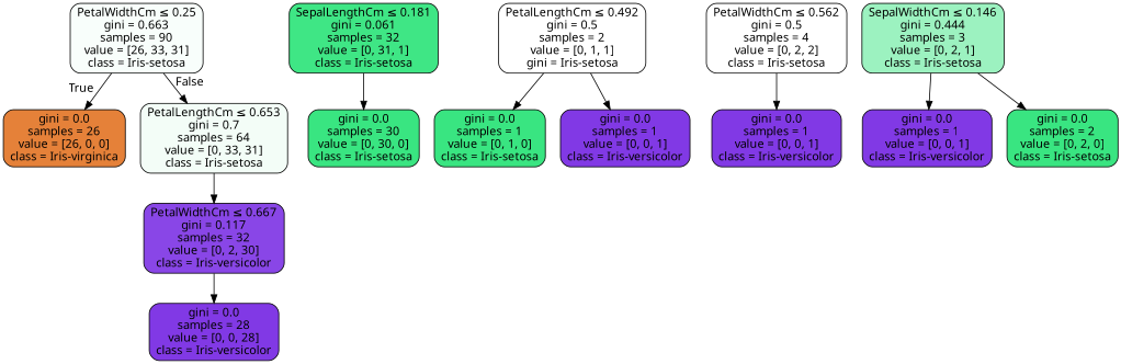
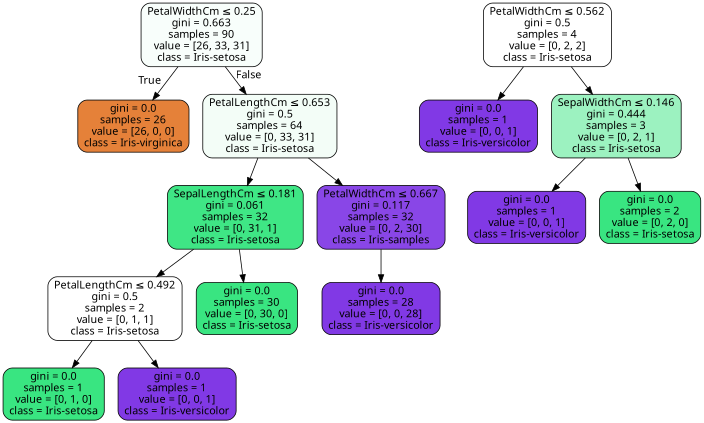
  digraph {
    fontname="Noto Sans"
    node [color=black fillcolor="#8139e5" fontname="Noto Sans" shape=box style="filled, rounded"]
    edge [fontname="Noto Sans"]
    n1 [fillcolor="#f8fefb" label=<PetalWidthCm &le; 0.25<br/>gini = 0.663<br/>samples = 90<br/>value = [26, 33, 31]<br/>class = Iris-setosa>]
    n2 [fillcolor="#e58139" label=<gini = 0.0<br/>samples = 26<br/>value = [26, 0, 0]<br/>class = Iris-virginica>]
-   n3 [fillcolor="#f3fdf7" label=<PetalLengthCm &le; 0.653<br/>gini = 0.7<br/>samples = 64<br/>value = [0, 33, 31]<br/>class = Iris-setosa>]
+   n3 [fillcolor="#f3fdf7" label=<PetalLengthCm &le; 0.653<br/>gini = 0.5<br/>samples = 64<br/>value = [0, 33, 31]<br/>class = Iris-setosa>]
    n4 [fillcolor="#3fe685" label=<SepalLengthCm &le; 0.181<br/>gini = 0.061<br/>samples = 32<br/>value = [0, 31, 1]<br/>class = Iris-setosa>]
-   n5 [fillcolor="#8946e7" label=<PetalWidthCm &le; 0.667<br/>gini = 0.117<br/>samples = 32<br/>value = [0, 2, 30]<br/>class = Iris-versicolor>]
-   n6 [fillcolor="#ffffff" label=<PetalLengthCm &le; 0.492<br/>gini = 0.5<br/>samples = 2<br/>value = [0, 1, 1]<br/>gini = Iris-setosa>]
+   n5 [fillcolor="#8946e7" label=<PetalWidthCm &le; 0.667<br/>gini = 0.117<br/>samples = 32<br/>value = [0, 2, 30]<br/>class = Iris-samples>]
+   n6 [fillcolor="#ffffff" label=<PetalLengthCm &le; 0.492<br/>gini = 0.5<br/>samples = 2<br/>value = [0, 1, 1]<br/>class = Iris-setosa>]
    n7 [fillcolor="#39e581" label=<gini = 0.0<br/>samples = 30<br/>value = [0, 30, 0]<br/>class = Iris-setosa>]
    n8 [label=<gini = 0.0<br/>samples = 28<br/>value = [0, 0, 28]<br/>class = Iris-versicolor>]
    n9 [fillcolor="#39e581" label=<gini = 0.0<br/>samples = 1<br/>value = [0, 1, 0]<br/>class = Iris-setosa>]
    n10 [label=<gini = 0.0<br/>samples = 1<br/>value = [0, 0, 1]<br/>class = Iris-versicolor>]
    n11 [fillcolor="#ffffff" label=<PetalWidthCm &le; 0.562<br/>gini = 0.5<br/>samples = 4<br/>value = [0, 2, 2]<br/>class = Iris-setosa>]
    n12 [label=<gini = 0.0<br/>samples = 1<br/>value = [0, 0, 1]<br/>class = Iris-versicolor>]
    n13 [fillcolor="#9cf2c0" label=<SepalWidthCm &le; 0.146<br/>gini = 0.444<br/>samples = 3<br/>value = [0, 2, 1]<br/>class = Iris-setosa>]
    n14 [label=<gini = 0.0<br/>samples = 1<br/>value = [0, 0, 1]<br/>class = Iris-versicolor>]
    n15 [fillcolor="#39e581" label=<gini = 0.0<br/>samples = 2<br/>value = [0, 2, 0]<br/>class = Iris-setosa>]
    n1 -> n2 [headlabel=True labelangle=45 labeldistance=2.5]
    n1 -> n3 [headlabel=False labelangle=-45 labeldistance=2.5]
+   n3 -> n4
    n3 -> n5
+   n4 -> n6
    n4 -> n7
    n5 -> n8
    n6 -> n9
    n6 -> n10
    n11 -> n12
+   n11 -> n13
    n13 -> n14
    n13 -> n15
  }
